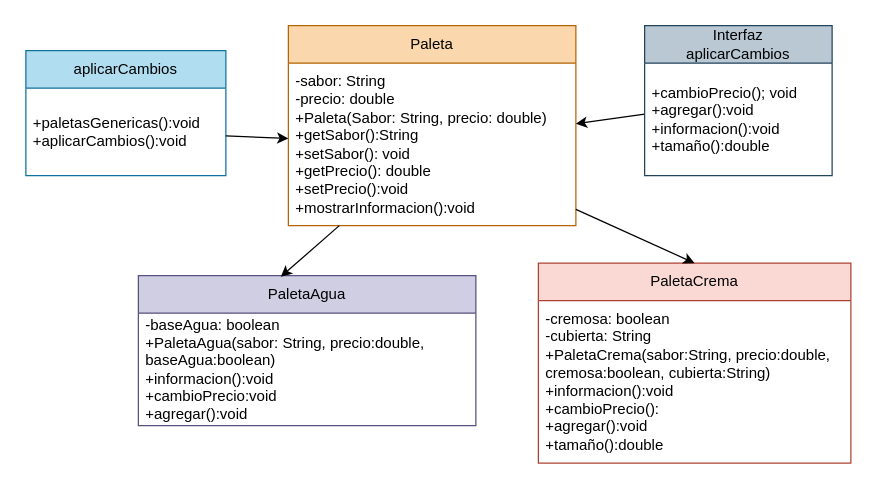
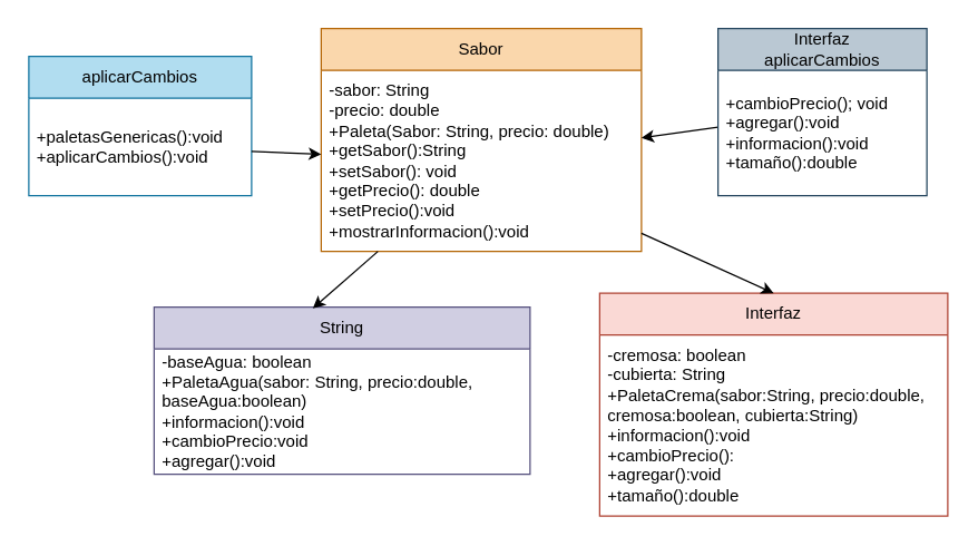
  <mxCell id="0" />
  <mxCell id="1" parent="0" />
- <mxCell id="2" value="Paleta" style="swimlane;fontStyle=0;childLayout=stackLayout;horizontal=1;startSize=30;horizontalStack=0;resizeParent=1;resizeParentMax=0;resizeLast=0;collapsible=1;marginBottom=0;whiteSpace=wrap;html=1;fillColor=#fad7ac;strokeColor=#b46504;fontColor=#000000;" vertex="1" parent="1"><mxGeometry x="230" y="20" width="230" height="160" as="geometry" /></mxCell>
+ <mxCell id="2" value="Sabor" style="swimlane;fontStyle=0;childLayout=stackLayout;horizontal=1;startSize=30;horizontalStack=0;resizeParent=1;resizeParentMax=0;resizeLast=0;collapsible=1;marginBottom=0;whiteSpace=wrap;html=1;fillColor=#fad7ac;strokeColor=#b46504;fontColor=#000000;" vertex="1" parent="1"><mxGeometry x="230" y="20" width="230" height="160" as="geometry" /></mxCell>
  <mxCell id="3" value="-sabor: String&lt;br&gt;-precio: double&lt;br&gt;+Paleta(Sabor: String, precio: double)&lt;br&gt;+getSabor():String&lt;br&gt;+setSabor(): void&lt;br&gt;+getPrecio(): double&lt;br&gt;+setPrecio():void&lt;br&gt;+mostrarInformacion():void" style="text;strokeColor=none;fillColor=none;align=left;verticalAlign=middle;spacingLeft=4;spacingRight=4;overflow=hidden;points=[[0,0.5],[1,0.5]];portConstraint=eastwest;rotatable=0;whiteSpace=wrap;html=1;fontColor=#000000;" vertex="1" parent="2"><mxGeometry y="30" width="230" height="130" as="geometry" /></mxCell>
- <mxCell id="4" value="PaletaAgua" style="swimlane;fontStyle=0;childLayout=stackLayout;horizontal=1;startSize=30;horizontalStack=0;resizeParent=1;resizeParentMax=0;resizeLast=0;collapsible=1;marginBottom=0;whiteSpace=wrap;html=1;fillColor=#d0cee2;strokeColor=#56517e;fontColor=#000000;" vertex="1" parent="1"><mxGeometry y="220" width="270" height="120" as="geometry" x="110" /></mxCell>
+ <mxCell id="4" value="String" style="swimlane;fontStyle=0;childLayout=stackLayout;horizontal=1;startSize=30;horizontalStack=0;resizeParent=1;resizeParentMax=0;resizeLast=0;collapsible=1;marginBottom=0;whiteSpace=wrap;html=1;fillColor=#d0cee2;strokeColor=#56517e;fontColor=#000000;" vertex="1" parent="1"><mxGeometry y="220" width="270" height="120" as="geometry" x="110" /></mxCell>
  <mxCell id="5" value="-baseAgua: boolean&lt;br&gt;+PaletaAgua(sabor: String, precio:double, baseAgua:boolean)&lt;br&gt;+informacion():void&lt;br&gt;+cambioPrecio:void&lt;br&gt;+agregar():void&lt;br&gt;+tamaño():double" style="text;strokeColor=none;fillColor=none;align=left;verticalAlign=middle;spacingLeft=4;spacingRight=4;overflow=hidden;points=[[0,0.5],[1,0.5]];portConstraint=eastwest;rotatable=0;whiteSpace=wrap;html=1;fontColor=#000000;" vertex="1" parent="4"><mxGeometry y="30" width="270" height="90" as="geometry" /></mxCell>
- <mxCell id="6" value="PaletaCrema" style="swimlane;fontStyle=0;childLayout=stackLayout;horizontal=1;startSize=30;horizontalStack=0;resizeParent=1;resizeParentMax=0;resizeLast=0;collapsible=1;marginBottom=0;whiteSpace=wrap;html=1;fillColor=#fad9d5;strokeColor=#ae4132;fontColor=#000000;" vertex="1" parent="1"><mxGeometry x="430" y="210" width="250" height="160" as="geometry" /></mxCell>
+ <mxCell id="6" value="Interfaz" style="swimlane;fontStyle=0;childLayout=stackLayout;horizontal=1;startSize=30;horizontalStack=0;resizeParent=1;resizeParentMax=0;resizeLast=0;collapsible=1;marginBottom=0;whiteSpace=wrap;html=1;fillColor=#fad9d5;strokeColor=#ae4132;fontColor=#000000;" vertex="1" parent="1"><mxGeometry x="430" y="210" width="250" height="160" as="geometry" /></mxCell>
  <mxCell id="7" value="-cremosa: boolean&lt;br&gt;-cubierta: String&lt;br&gt;+PaletaCrema(sabor:String, precio:double, cremosa:boolean, cubierta:String)&lt;br&gt;+informacion():void&lt;br&gt;+cambioPrecio():&lt;br&gt;+agregar():void&lt;br&gt;+tamaño():double" style="text;strokeColor=none;fillColor=none;align=left;verticalAlign=middle;spacingLeft=4;spacingRight=4;overflow=hidden;points=[[0,0.5],[1,0.5]];portConstraint=eastwest;rotatable=0;whiteSpace=wrap;html=1;fontColor=#000000;" vertex="1" parent="6"><mxGeometry y="30" width="250" height="130" as="geometry" /></mxCell>
  <mxCell id="8" style="edgeStyle=none;html=1;fontColor=#000000;" edge="1" parent="1" source="9" target="3"><mxGeometry relative="1" as="geometry" /></mxCell>
  <mxCell id="9" value="Interfaz&lt;br&gt;aplicarCambios" style="swimlane;fontStyle=0;childLayout=stackLayout;horizontal=1;startSize=30;horizontalStack=0;resizeParent=1;resizeParentMax=0;resizeLast=0;collapsible=1;marginBottom=0;whiteSpace=wrap;html=1;fillColor=#bac8d3;strokeColor=#23445d;fontColor=#000000;" vertex="1" parent="1"><mxGeometry x="515" y="20" width="150" height="120" as="geometry" /></mxCell>
  <mxCell id="10" value="+cambioPrecio(); void&lt;br&gt;+agregar():void&lt;br&gt;+informacion():void&lt;br&gt;+tamaño():double" style="text;strokeColor=none;fillColor=none;align=left;verticalAlign=middle;spacingLeft=4;spacingRight=4;overflow=hidden;points=[[0,0.5],[1,0.5]];portConstraint=eastwest;rotatable=0;whiteSpace=wrap;html=1;fontColor=#000000;" vertex="1" parent="9"><mxGeometry y="30" width="150" height="90" as="geometry" /></mxCell>
  <mxCell id="11" value="aplicarCambios" style="swimlane;fontStyle=0;childLayout=stackLayout;horizontal=1;startSize=30;horizontalStack=0;resizeParent=1;resizeParentMax=0;resizeLast=0;collapsible=1;marginBottom=0;whiteSpace=wrap;html=1;fillColor=#b1ddf0;strokeColor=#10739e;fontColor=#000000;" vertex="1" parent="1"><mxGeometry x="20" y="40" width="160" height="100" as="geometry" /></mxCell>
  <mxCell id="12" value="+paletasGenericas():void&lt;br&gt;+aplicarCambios():void" style="text;strokeColor=none;fillColor=none;align=left;verticalAlign=middle;spacingLeft=4;spacingRight=4;overflow=hidden;points=[[0,0.5],[1,0.5]];portConstraint=eastwest;rotatable=0;whiteSpace=wrap;html=1;fontColor=#000000;" vertex="1" parent="11"><mxGeometry y="30" width="160" height="70" as="geometry" /></mxCell>
  <mxCell id="13" style="edgeStyle=none;html=1;fontColor=#000000;" edge="1" parent="1" source="12" target="3"><mxGeometry relative="1" as="geometry" /></mxCell>
  <mxCell id="14" style="edgeStyle=none;html=1;entryX=0.422;entryY=0.008;entryDx=0;entryDy=0;entryPerimeter=0;fontColor=#000000;" edge="1" parent="1" source="3" target="4"><mxGeometry relative="1" as="geometry" /></mxCell>
  <mxCell id="15" style="edgeStyle=none;html=1;entryX=0.5;entryY=0;entryDx=0;entryDy=0;fontColor=#000000;" edge="1" parent="1" source="3" target="6"><mxGeometry relative="1" as="geometry" /></mxCell>
